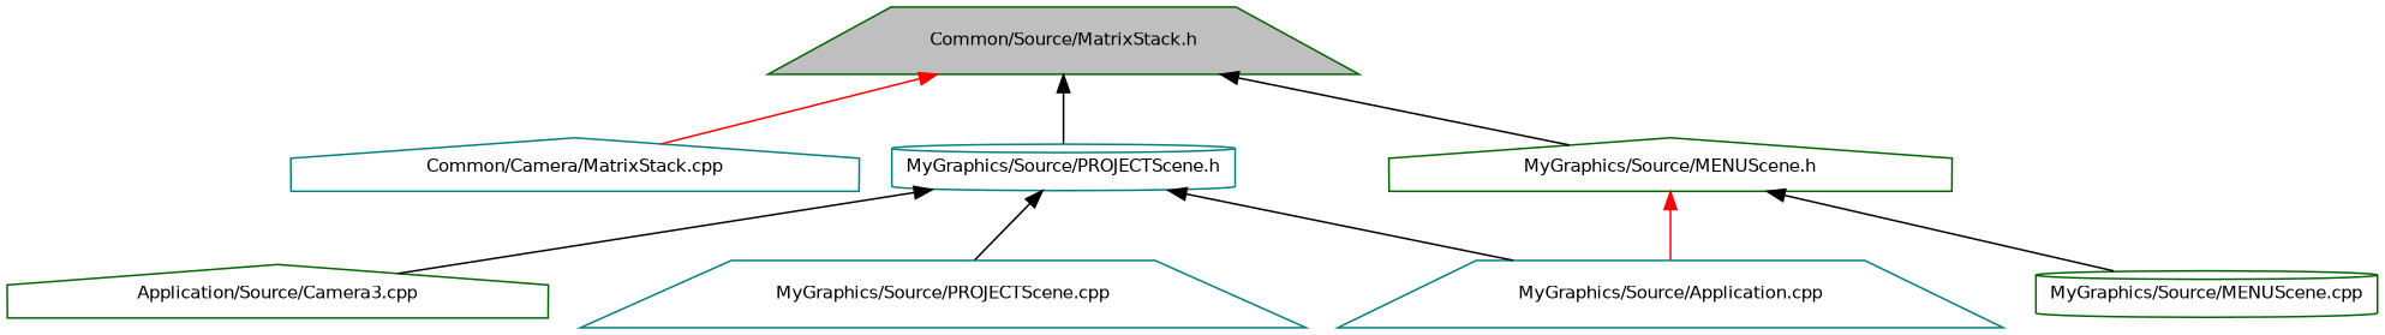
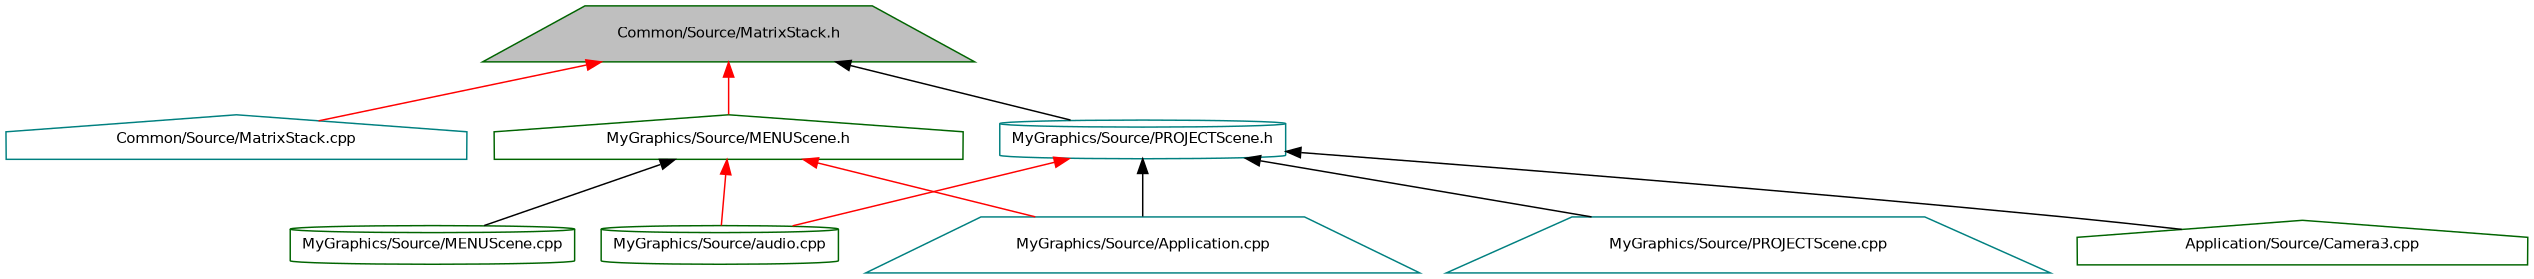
  digraph {
    node [color=darkgreen fontname=Helvetica fontsize=10 shape=trapezium]
    edge [color=black dir=back fontname=Helvetica fontsize=10 labelfontname=Helvetica labelfontsize=10 style=solid]
    n1 [fillcolor=grey75 fontcolor=black height=0.2 label="Common/Source/MatrixStack.h" style=filled width=0.4]
-   n2 [color=teal height=0.2 label="Common/Camera/MatrixStack.cpp" shape=house width=0.4]
+   n2 [color=teal height=0.2 label="Common/Source/MatrixStack.cpp" shape=house width=0.4]
    n3 [color=teal height=0.2 label="MyGraphics/Source/PROJECTScene.h" shape=cylinder width=0.4]
    n4 [height=0.2 label="MyGraphics/Source/MENUScene.h" shape=house width=0.4]
    n5 [color=teal height=0.2 label="MyGraphics/Source/Application.cpp" width=0.4]
+   n6 [height=0.2 label="MyGraphics/Source/audio.cpp" shape=cylinder width=0.4]
    n7 [height=0.2 label="Application/Source/Camera3.cpp" shape=house width=0.4]
    n8 [color=teal height=0.2 label="MyGraphics/Source/PROJECTScene.cpp" width=0.4]
    n9 [height=0.2 label="MyGraphics/Source/MENUScene.cpp" shape=cylinder width=0.4]
    n1 -> n2 [color=red]
    n1 -> n3
-   n1 -> n4
+   n1 -> n4 [color=red]
    n3 -> n5
+   n3 -> n6 [color=red]
    n3 -> n7
    n3 -> n8
    n4 -> n5 [color=red]
+   n4 -> n6 [color=red]
    n4 -> n9
  }
